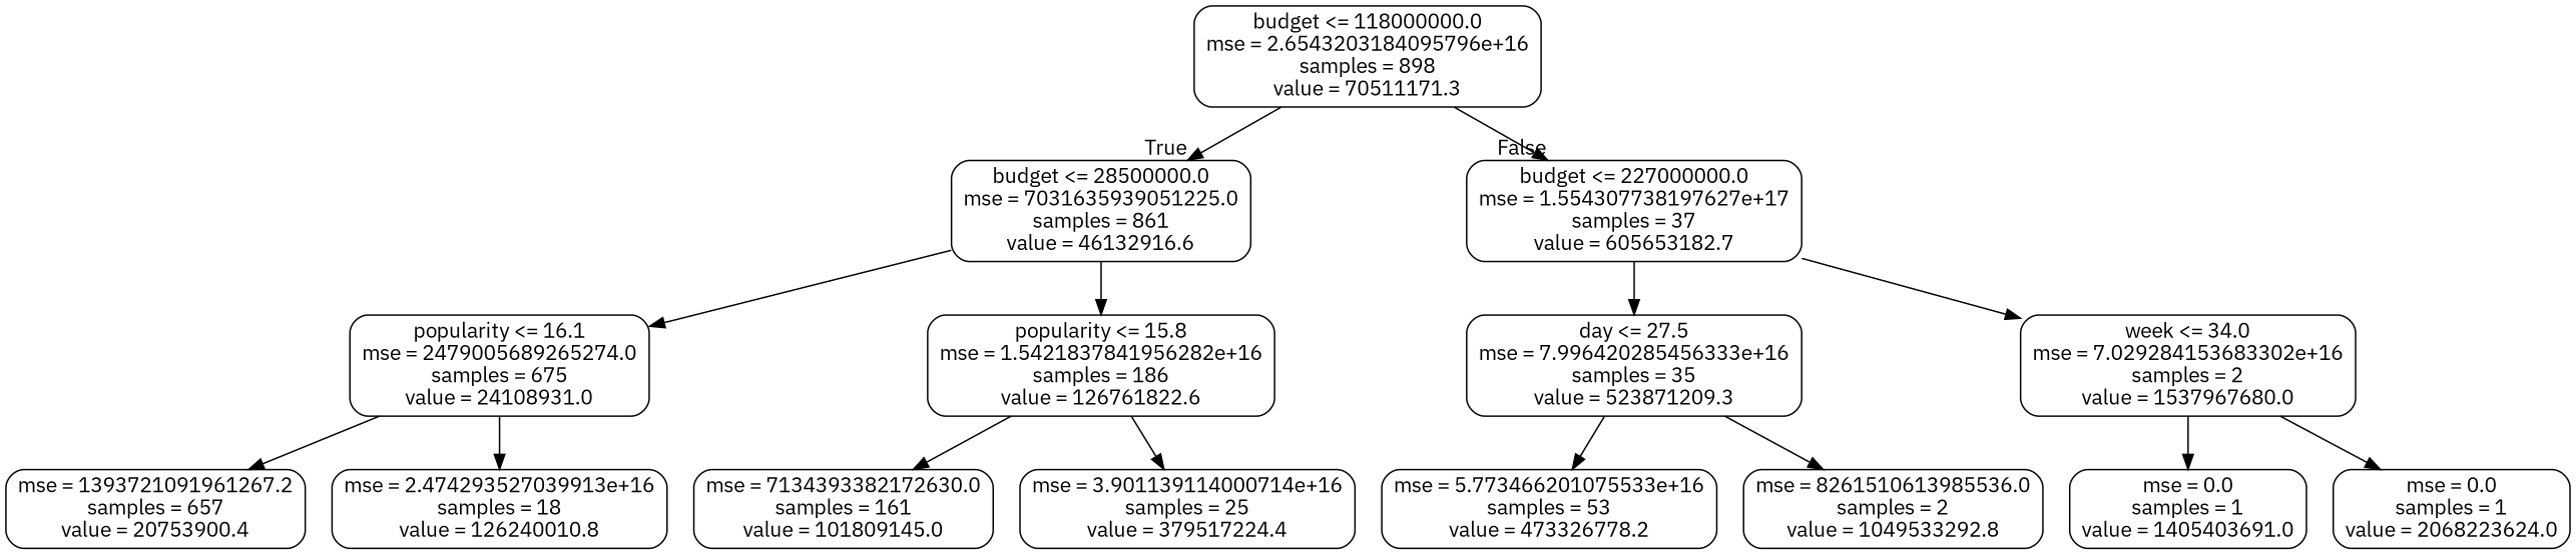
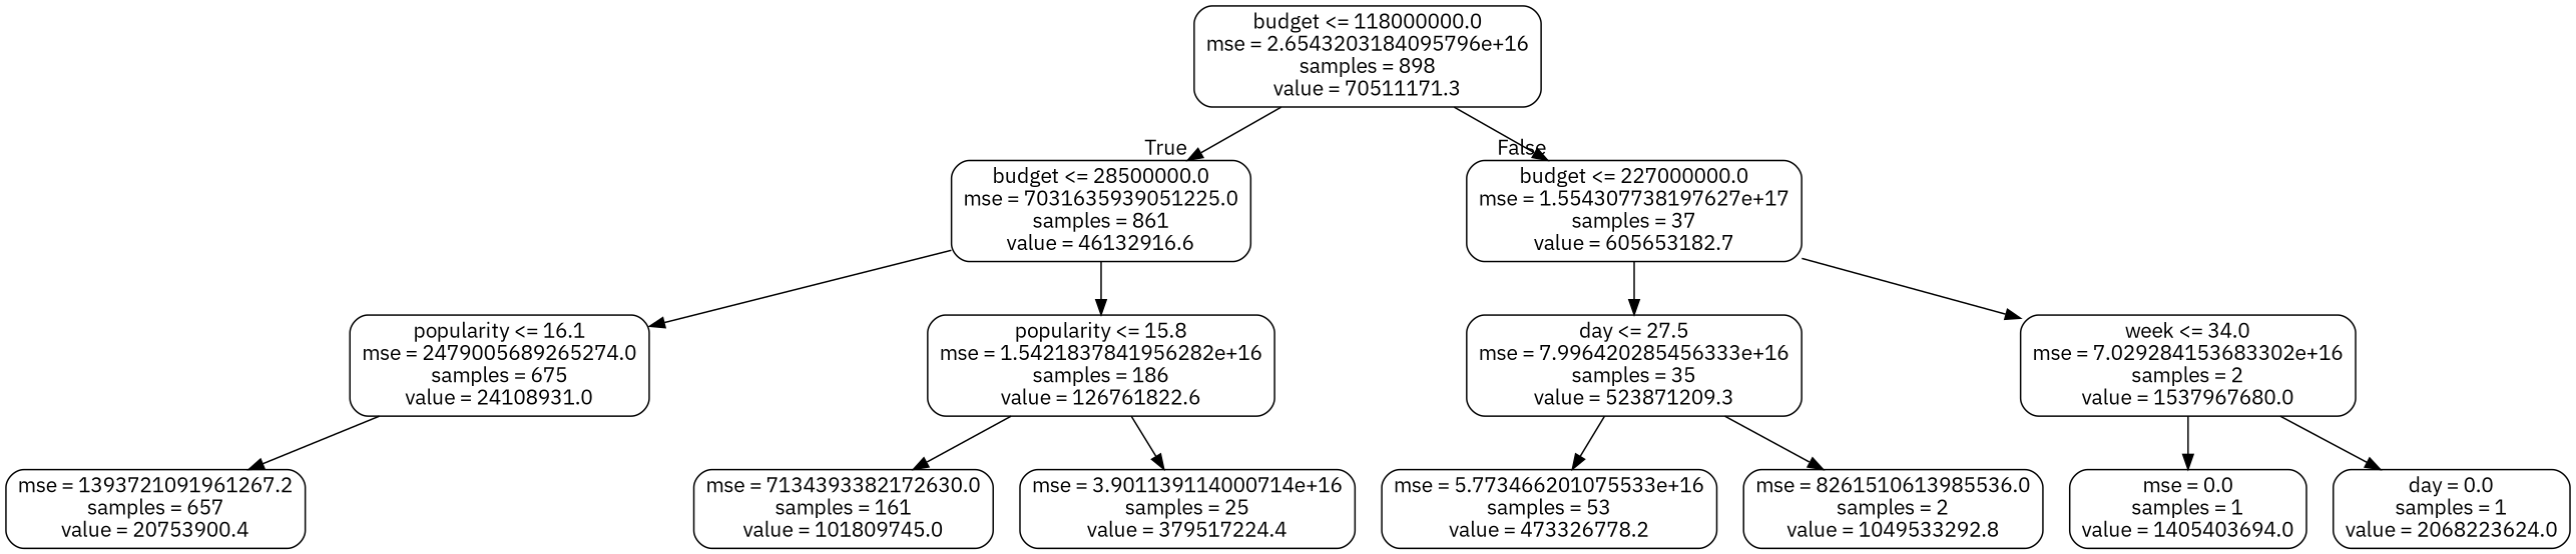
  digraph {
    fontname="IBM Plex Sans"
    node [color=black fontname="IBM Plex Sans" shape=box style=rounded]
    edge [fontname="IBM Plex Sans"]
    n1 [label="budget <= 118000000.0\nmse = 2.6543203184095796e+16\nsamples = 898\nvalue = 70511171.3"]
    n2 [label="budget <= 28500000.0\nmse = 7031635939051225.0\nsamples = 861\nvalue = 46132916.6"]
    n3 [label="budget <= 227000000.0\nmse = 1.554307738197627e+17\nsamples = 37\nvalue = 605653182.7"]
    n4 [label="popularity <= 16.1\nmse = 2479005689265274.0\nsamples = 675\nvalue = 24108931.0"]
    n5 [label="popularity <= 15.8\nmse = 1.5421837841956282e+16\nsamples = 186\nvalue = 126761822.6"]
    n6 [label="day <= 27.5\nmse = 7.996420285456333e+16\nsamples = 35\nvalue = 523871209.3"]
    n7 [label="week <= 34.0\nmse = 7.029284153683302e+16\nsamples = 2\nvalue = 1537967680.0"]
    n8 [label="mse = 1393721091961267.2\nsamples = 657\nvalue = 20753900.4"]
-   n9 [label="mse = 2.474293527039913e+16\nsamples = 18\nvalue = 126240010.8"]
-   n10 [label="mse = 7134393382172630.0\nsamples = 161\nvalue = 101809145.0"]
+   n10 [label="mse = 7134393382172630.0\nsamples = 161\nvalue = 101809745.0"]
    n11 [label="mse = 3.901139114000714e+16\nsamples = 25\nvalue = 379517224.4"]
    n12 [label="mse = 5.773466201075533e+16\nsamples = 53\nvalue = 473326778.2"]
    n13 [label="mse = 8261510613985536.0\nsamples = 2\nvalue = 1049533292.8"]
-   n14 [label="mse = 0.0\nsamples = 1\nvalue = 1405403691.0"]
-   n15 [label="mse = 0.0\nsamples = 1\nvalue = 2068223624.0"]
+   n14 [label="mse = 0.0\nsamples = 1\nvalue = 1405403694.0"]
+   n15 [label="day = 0.0\nsamples = 1\nvalue = 2068223624.0"]
    n1 -> n2 [headlabel=True labelangle=45 labeldistance=2.5]
    n1 -> n3 [headlabel=False labelangle=-45 labeldistance=2.5]
    n2 -> n4
    n2 -> n5
    n3 -> n6
    n3 -> n7
    n4 -> n8
-   n4 -> n9
    n5 -> n10
    n5 -> n11
    n6 -> n12
    n6 -> n13
    n7 -> n14
    n7 -> n15
  }
